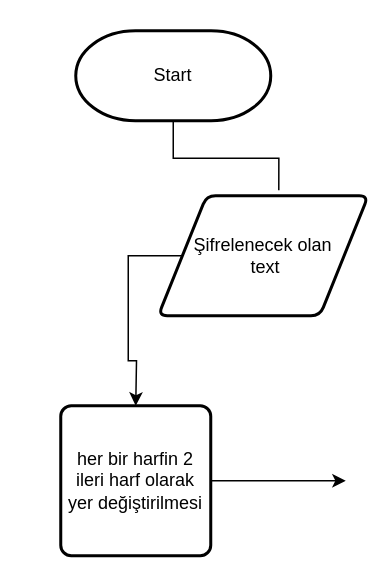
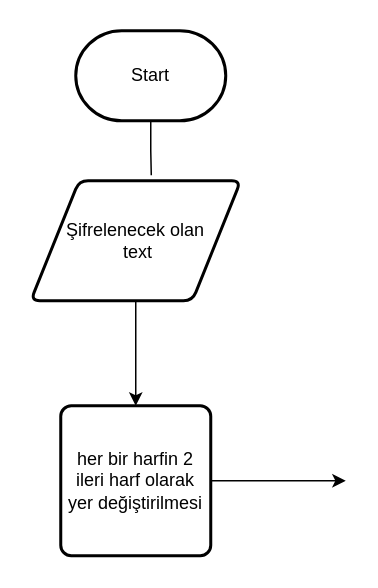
  <mxCell id="0" />
  <mxCell id="1" parent="0" />
  <mxCell id="2" style="edgeStyle=orthogonalEdgeStyle;rounded=0;orthogonalLoop=1;jettySize=auto;html=1;entryX=0.574;entryY=-0.045;entryDx=0;entryDy=0;entryPerimeter=0;endArrow=none;" edge="1" parent="1" source="3" target="5"><mxGeometry relative="1" as="geometry" /></mxCell>
- <mxCell id="3" value="Start" style="strokeWidth=2;html=1;shape=mxgraph.flowchart.terminator;whiteSpace=wrap;" vertex="1" parent="1"><mxGeometry x="50" y="20" width="130" height="60" as="geometry" /></mxCell>
+ <mxCell id="3" value="Start" style="strokeWidth=2;html=1;shape=mxgraph.flowchart.terminator;whiteSpace=wrap;" vertex="1" parent="1"><mxGeometry x="50" y="20" width="100" height="60" as="geometry" /></mxCell>
  <mxCell id="4" style="edgeStyle=orthogonalEdgeStyle;rounded=0;orthogonalLoop=1;jettySize=auto;html=1;" edge="1" parent="1" source="5"><mxGeometry relative="1" as="geometry"><mxPoint x="90" y="270" as="targetPoint" /></mxGeometry></mxCell>
- <mxCell id="5" value="Şifrelenecek olan&lt;br&gt;&amp;nbsp;text&lt;br&gt;" style="shape=parallelogram;html=1;strokeWidth=2;perimeter=parallelogramPerimeter;whiteSpace=wrap;rounded=1;arcSize=12;size=0.23;" vertex="1" parent="1"><mxGeometry x="105" y="130" width="140" height="80" as="geometry" /></mxCell>
+ <mxCell id="5" value="Şifrelenecek olan&lt;br&gt;&amp;nbsp;text&lt;br&gt;" style="shape=parallelogram;html=1;strokeWidth=2;perimeter=parallelogramPerimeter;whiteSpace=wrap;rounded=1;arcSize=12;size=0.23;" vertex="1" parent="1"><mxGeometry x="20" y="120" width="140" height="80" as="geometry" /></mxCell>
  <mxCell id="6" style="edgeStyle=orthogonalEdgeStyle;rounded=0;orthogonalLoop=1;jettySize=auto;html=1;" edge="1" parent="1" source="7"><mxGeometry relative="1" as="geometry"><mxPoint x="230" y="320" as="targetPoint" /></mxGeometry></mxCell>
  <mxCell id="7" value="her bir harfin 2 ileri harf olarak yer değiştirilmesi" style="rounded=1;whiteSpace=wrap;html=1;absoluteArcSize=1;arcSize=14;strokeWidth=2;" vertex="1" parent="1"><mxGeometry x="40" y="270" width="100" height="100" as="geometry" /></mxCell>
